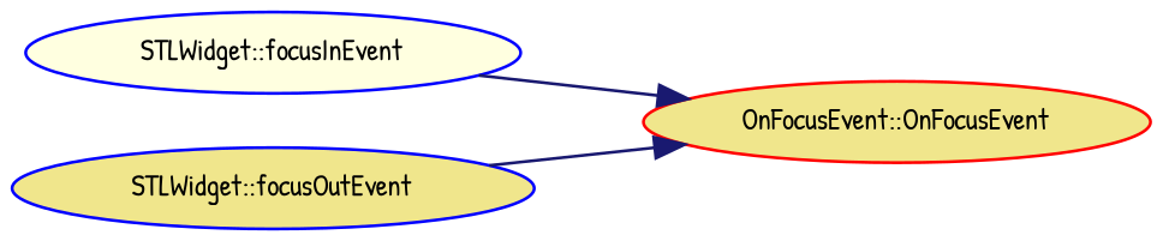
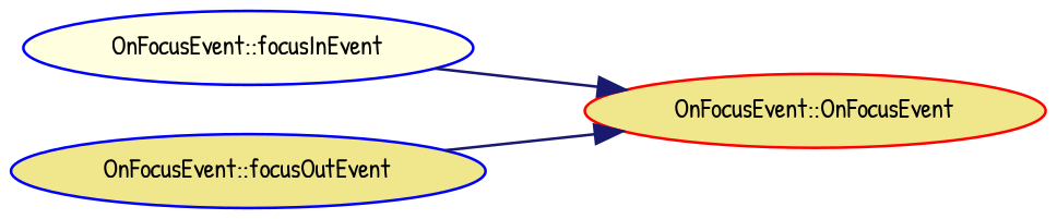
  digraph {
    fontname="Patrick Hand"
    rankdir=RL
    node [color=blue fillcolor=khaki fontname="Patrick Hand" fontsize=10 shape=ellipse style=filled]
    edge [color=midnightblue dir=back fontname="Patrick Hand" fontsize=10 labelfontname=Helvetica labelfontsize=10 style=solid]
    n1 [color=red fontcolor=black height=0.2 label="OnFocusEvent::OnFocusEvent" width=0.4]
-   n2 [fillcolor=lightyellow height=0.2 label="STLWidget::focusInEvent" width=0.4]
-   n3 [height=0.2 label="STLWidget::focusOutEvent" width=0.4]
+   n2 [fillcolor=lightyellow height=0.2 label="OnFocusEvent::focusInEvent" width=0.4]
+   n3 [height=0.2 label="OnFocusEvent::focusOutEvent" width=0.4]
    n1 -> n2
    n1 -> n3
  }
